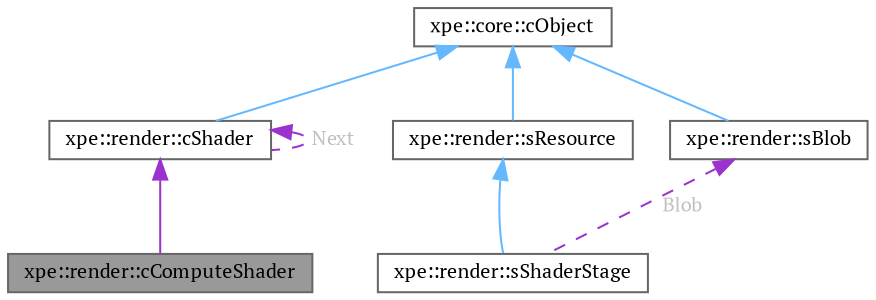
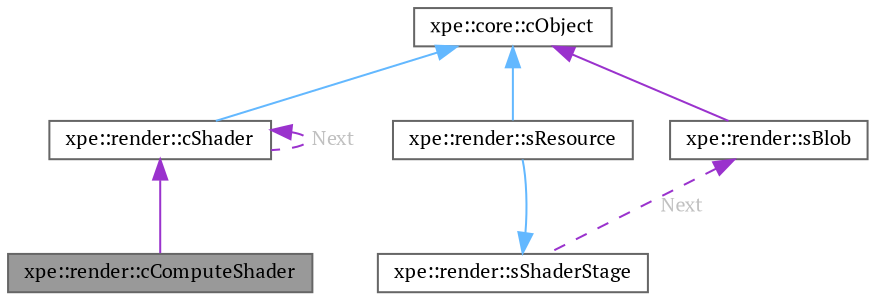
  digraph {
    fontname="PT Serif"
    node [color=gray40 fillcolor=white fontname="PT Serif" fontsize=10 shape=box style=filled]
    edge [color=steelblue1 dir=back fontname="PT Serif" fontsize=10 labelfontname=Helvetica labelfontsize=10 style=solid]
    n1 [fillcolor=grey60 fontcolor=black height=0.2 label="xpe::render::cComputeShader" width=0.4]
    n2 [height=0.2 label="xpe::render::cShader" width=0.4]
    n3 [height=0.2 label="xpe::core::cObject" width=0.4]
    n4 [height=0.2 label="xpe::render::sResource" width=0.4]
    n5 [height=0.2 label="xpe::render::sBlob" width=0.4]
    n6 [height=0.2 label="xpe::render::sShaderStage" width=0.4]
    n2 -> n1 [color=darkorchid3]
    n2 -> n2 [color=darkorchid3 fontcolor=grey label=" Next" style=dashed]
    n3 -> n2
    n3 -> n4
-   n3 -> n5
-   n4 -> n6
-   n5 -> n6 [color=darkorchid3 fontcolor=grey label=" Blob" style=dashed]
+   n3 -> n5 [color=darkorchid3]
+   n6 -> n4
+   n5 -> n6 [color=darkorchid3 fontcolor=grey label=" Next" style=dashed]
  }
